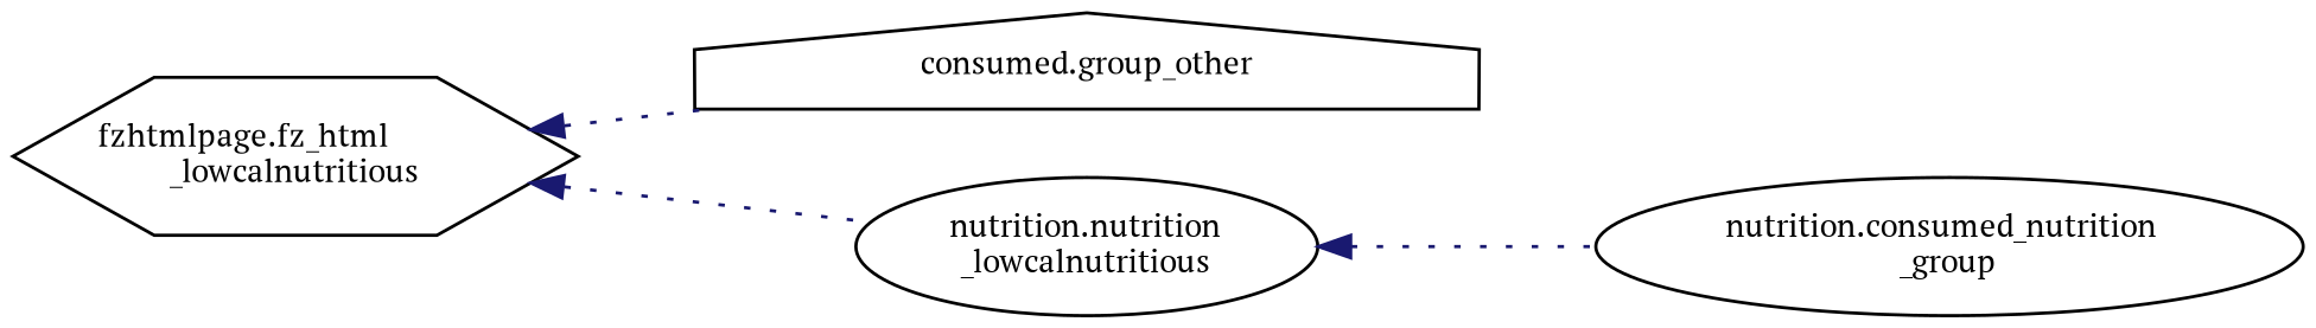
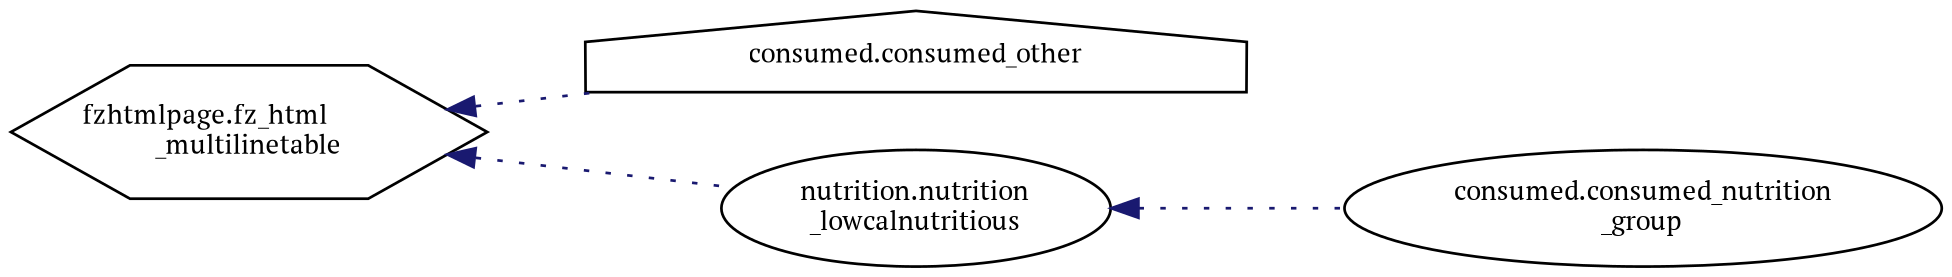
  digraph {
    fontname="PT Serif"
    rankdir=LR
    node [color=black fillcolor=white fontname="PT Serif" fontsize=10 shape=ellipse style=filled]
    edge [color=midnightblue dir=back fontname="PT Serif" fontsize=10 labelfontname=Helvetica labelfontsize=10 style=dotted]
-   n1 [height=0.2 label="fzhtmlpage.fz_html\l_lowcalnutritious" shape=hexagon width=0.4]
-   n2 [height=0.2 label="consumed.group_other" shape=house width=0.4]
+   n1 [height=0.2 label="fzhtmlpage.fz_html\l_multilinetable" shape=hexagon width=0.4]
+   n2 [height=0.2 label="consumed.consumed_other" shape=house width=0.4]
    n3 [height=0.2 label="nutrition.nutrition\l_lowcalnutritious" width=0.4]
-   n4 [height=0.2 label="nutrition.consumed_nutrition\l_group" width=0.4]
+   n4 [height=0.2 label="consumed.consumed_nutrition\l_group" width=0.4]
    n1 -> n2
    n1 -> n3
    n3 -> n4
  }
